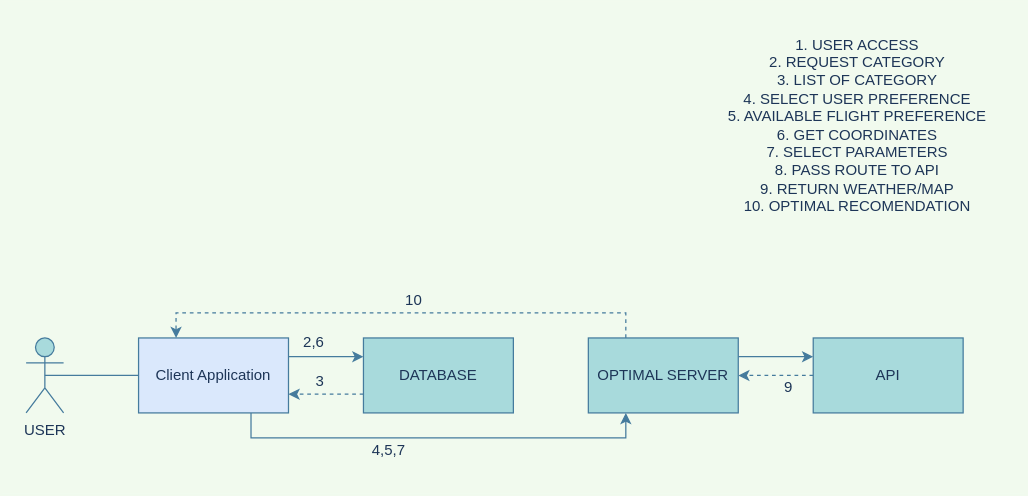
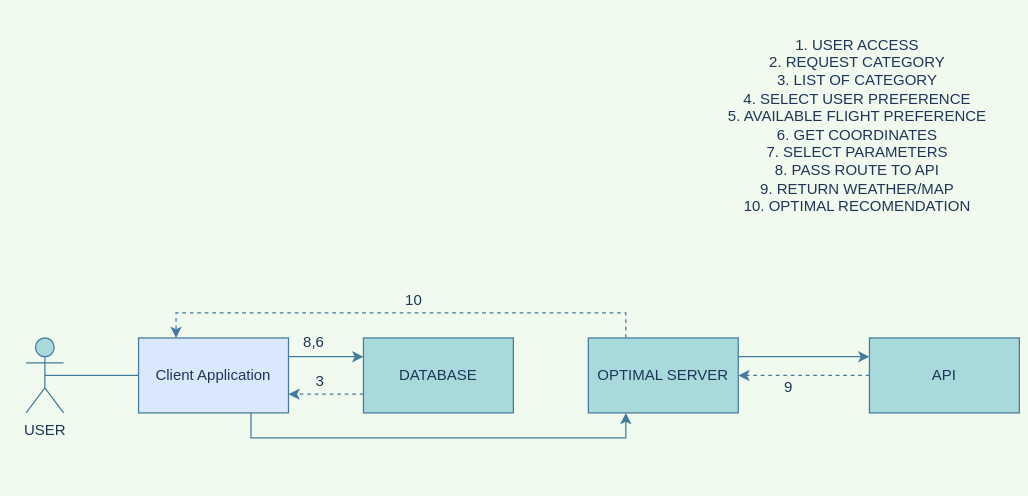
  <mxCell id="0" />
  <mxCell id="1" parent="0" />
  <mxCell id="2" style="edgeStyle=orthogonalEdgeStyle;rounded=0;orthogonalLoop=1;jettySize=auto;html=1;exitX=0.5;exitY=0.5;exitDx=0;exitDy=0;exitPerimeter=0;entryX=0;entryY=0.5;entryDx=0;entryDy=0;strokeColor=#457B9D;fontSize=12;fontColor=#1D3557;fillColor=#A8DADC;endArrow=none;" edge="1" parent="1" source="3" target="6"><mxGeometry relative="1" as="geometry" /></mxCell>
  <mxCell id="3" value="USER" style="shape=umlActor;verticalLabelPosition=bottom;verticalAlign=top;html=1;fillColor=#A8DADC;strokeColor=#457B9D;fontColor=#1D3557;" vertex="1" parent="1"><mxGeometry x="20" y="270" width="30" height="60" as="geometry" /></mxCell>
  <mxCell id="4" style="edgeStyle=orthogonalEdgeStyle;rounded=0;orthogonalLoop=1;jettySize=auto;html=1;exitX=1;exitY=0.25;exitDx=0;exitDy=0;entryX=0;entryY=0.25;entryDx=0;entryDy=0;labelBackgroundColor=#F1FAEE;strokeColor=#457B9D;fontColor=#1D3557;" edge="1" parent="1" source="6" target="8"><mxGeometry relative="1" as="geometry" /></mxCell>
  <mxCell id="5" style="edgeStyle=orthogonalEdgeStyle;rounded=0;orthogonalLoop=1;jettySize=auto;html=1;exitX=0.75;exitY=1;exitDx=0;exitDy=0;entryX=0.25;entryY=1;entryDx=0;entryDy=0;labelBackgroundColor=#F1FAEE;strokeColor=#457B9D;fontColor=#1D3557;" edge="1" parent="1" source="6" target="12"><mxGeometry relative="1" as="geometry" /></mxCell>
  <mxCell id="6" value="Client Application" style="rounded=0;whiteSpace=wrap;html=1;fillColor=#dae8fc;strokeColor=#457B9D;fontColor=#1D3557;" vertex="1" parent="1"><mxGeometry x="110" y="270" width="120" height="60" as="geometry" /></mxCell>
  <mxCell id="7" style="edgeStyle=orthogonalEdgeStyle;rounded=0;orthogonalLoop=1;jettySize=auto;html=1;exitX=0;exitY=0.75;exitDx=0;exitDy=0;entryX=1;entryY=0.75;entryDx=0;entryDy=0;dashed=1;labelBackgroundColor=#F1FAEE;strokeColor=#457B9D;fontColor=#1D3557;" edge="1" parent="1" source="8" target="6"><mxGeometry relative="1" as="geometry" /></mxCell>
  <mxCell id="8" value="DATABASE" style="rounded=0;whiteSpace=wrap;html=1;fillColor=#A8DADC;strokeColor=#457B9D;fontColor=#1D3557;" vertex="1" parent="1"><mxGeometry x="290" y="270" width="120" height="60" as="geometry" /></mxCell>
  <mxCell id="9" style="edgeStyle=orthogonalEdgeStyle;rounded=0;orthogonalLoop=1;jettySize=auto;html=1;exitX=0.25;exitY=0;exitDx=0;exitDy=0;entryX=0.25;entryY=0;entryDx=0;entryDy=0;dashed=1;labelBackgroundColor=#F1FAEE;strokeColor=#457B9D;fontColor=#1D3557;" edge="1" parent="1" source="12" target="6"><mxGeometry relative="1" as="geometry" /></mxCell>
  <mxCell id="10" style="edgeStyle=orthogonalEdgeStyle;rounded=0;orthogonalLoop=1;jettySize=auto;html=1;exitX=0;exitY=0.5;exitDx=0;exitDy=0;entryX=1;entryY=0.5;entryDx=0;entryDy=0;dashed=1;labelBackgroundColor=#F1FAEE;strokeColor=#457B9D;fontColor=#1D3557;" edge="1" parent="1" source="13" target="12"><mxGeometry relative="1" as="geometry" /></mxCell>
  <mxCell id="11" style="edgeStyle=orthogonalEdgeStyle;rounded=0;orthogonalLoop=1;jettySize=auto;html=1;exitX=1;exitY=0.25;exitDx=0;exitDy=0;entryX=0;entryY=0.25;entryDx=0;entryDy=0;strokeColor=#457B9D;fontSize=12;fontColor=#1D3557;fillColor=#A8DADC;" edge="1" parent="1" source="12" target="13"><mxGeometry relative="1" as="geometry" /></mxCell>
  <mxCell id="12" value="OPTIMAL SERVER" style="rounded=0;whiteSpace=wrap;html=1;fillColor=#A8DADC;strokeColor=#457B9D;fontColor=#1D3557;" vertex="1" parent="1"><mxGeometry x="470" y="270" width="120" height="60" as="geometry" /></mxCell>
- <mxCell id="13" value="API" style="rounded=0;whiteSpace=wrap;html=1;fillColor=#A8DADC;strokeColor=#457B9D;fontColor=#1D3557;" vertex="1" parent="1"><mxGeometry x="650" y="270" width="120" height="60" as="geometry" /></mxCell>
+ <mxCell id="13" value="API" style="rounded=0;whiteSpace=wrap;html=1;fillColor=#A8DADC;strokeColor=#457B9D;fontColor=#1D3557;" vertex="1" parent="1"><mxGeometry x="695" y="270" width="120" height="60" as="geometry" /></mxCell>
  <mxCell id="14" value="1. USER ACCESS&lt;br&gt;2. REQUEST CATEGORY&lt;br&gt;3. LIST OF CATEGORY&lt;br&gt;4. SELECT USER PREFERENCE&lt;br&gt;5. AVAILABLE FLIGHT PREFERENCE&lt;br&gt;6. GET COORDINATES&lt;br&gt;7. SELECT PARAMETERS&lt;br&gt;8. PASS ROUTE TO API&lt;br&gt;9. RETURN WEATHER/MAP&lt;br&gt;10. OPTIMAL RECOMENDATION&lt;br&gt;" style="text;html=1;align=center;verticalAlign=middle;resizable=0;points=[];autosize=1;strokeColor=none;fillColor=none;fontColor=#1D3557;" vertex="1" parent="1"><mxGeometry x="570" y="20" width="230" height="160" as="geometry" /></mxCell>
- <mxCell id="15" value="&lt;font style=&quot;font-size: 12px;&quot;&gt;2,6&lt;/font&gt;" style="text;html=1;align=center;verticalAlign=middle;resizable=0;points=[];autosize=1;strokeColor=none;fillColor=none;fontSize=23;fontColor=#1D3557;" vertex="1" parent="1"><mxGeometry x="230" y="250" width="40" height="40" as="geometry" /></mxCell>
+ <mxCell id="15" value="&lt;font style=&quot;font-size: 12px;&quot;&gt;8,6&lt;/font&gt;" style="text;html=1;align=center;verticalAlign=middle;resizable=0;points=[];autosize=1;strokeColor=none;fillColor=none;fontSize=23;fontColor=#1D3557;" vertex="1" parent="1"><mxGeometry x="230" y="250" width="40" height="40" as="geometry" /></mxCell>
  <mxCell id="16" value="3" style="text;html=1;align=center;verticalAlign=middle;resizable=0;points=[];autosize=1;strokeColor=none;fillColor=none;fontSize=12;fontColor=#1D3557;" vertex="1" parent="1"><mxGeometry x="240" y="290" width="30" height="30" as="geometry" /></mxCell>
- <mxCell id="17" value="4,5,7" style="text;html=1;align=center;verticalAlign=middle;resizable=0;points=[];autosize=1;strokeColor=none;fillColor=none;fontSize=12;fontColor=#1D3557;" vertex="1" parent="1"><mxGeometry x="285" y="345" width="50" height="30" as="geometry" /></mxCell>
  <mxCell id="18" value="10" style="text;html=1;align=center;verticalAlign=middle;resizable=0;points=[];autosize=1;strokeColor=none;fillColor=none;fontSize=12;fontColor=#1D3557;" vertex="1" parent="1"><mxGeometry x="310" y="225" width="40" height="30" as="geometry" /></mxCell>
  <mxCell id="19" value="9" style="text;html=1;align=center;verticalAlign=middle;resizable=0;points=[];autosize=1;strokeColor=none;fillColor=none;fontSize=12;fontColor=#1D3557;" vertex="1" parent="1"><mxGeometry x="615" y="295" width="30" height="30" as="geometry" /></mxCell>
